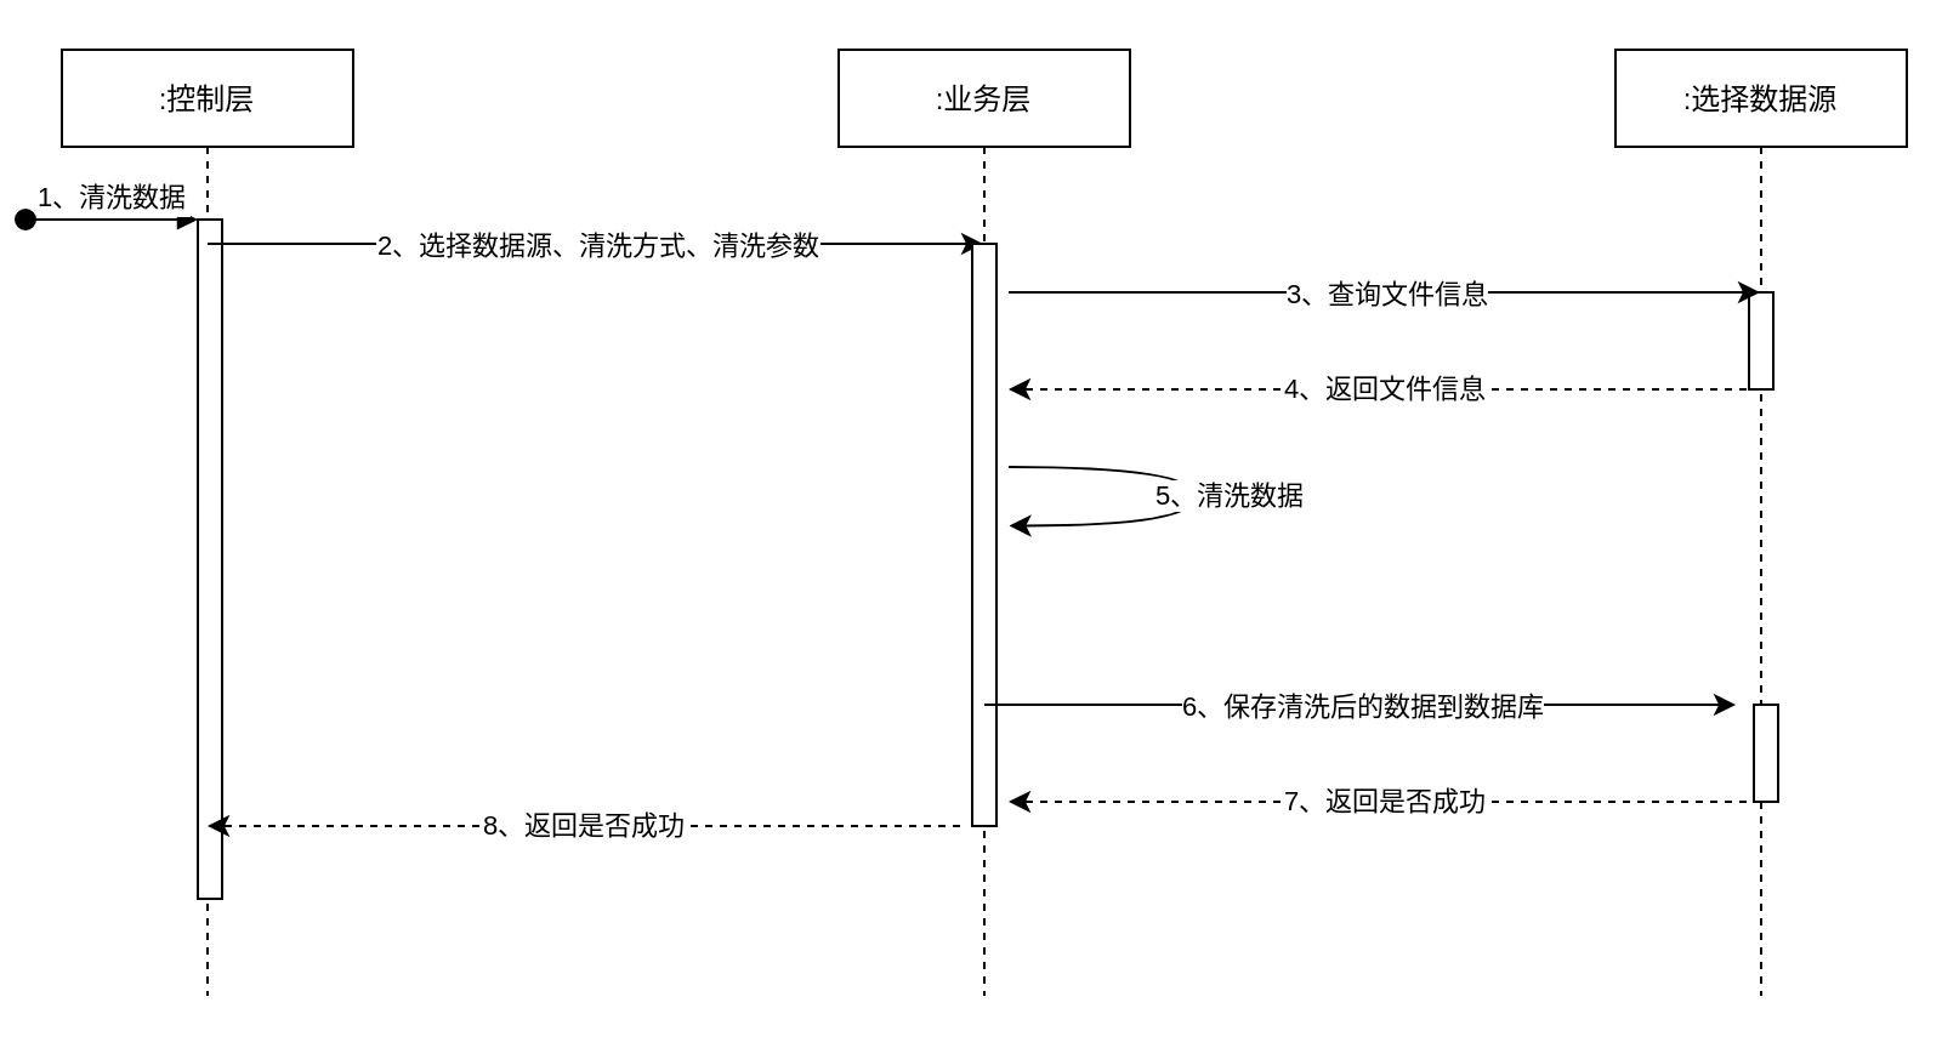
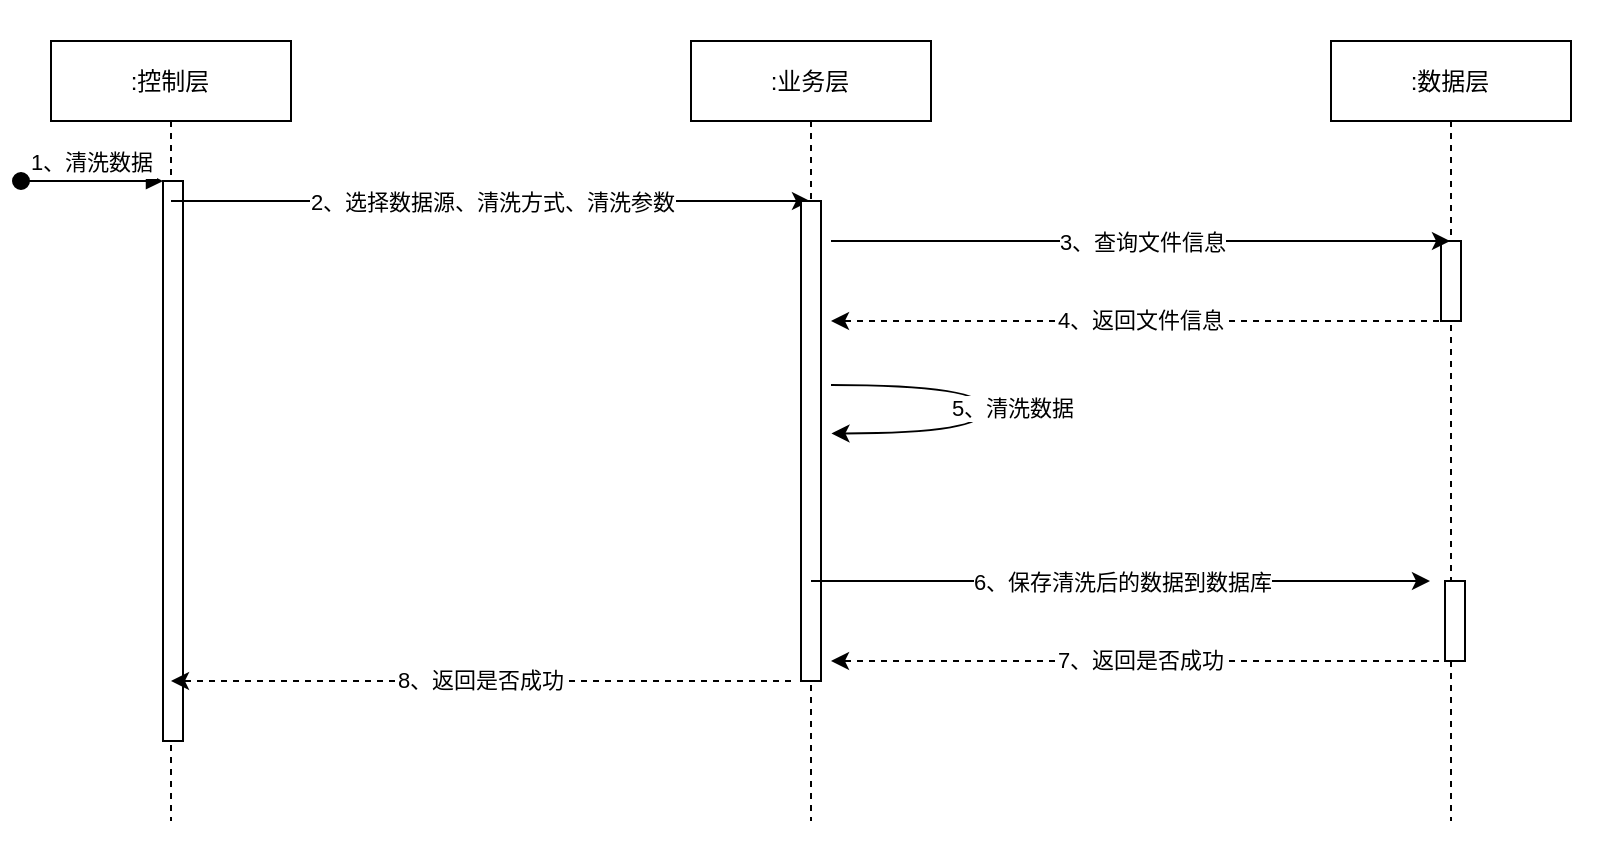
  <mxCell id="0" />
  <mxCell id="1" parent="0" />
  <mxCell id="2" value=":控制层" style="shape=umlLifeline;perimeter=lifelinePerimeter;container=1;collapsible=0;recursiveResize=0;rounded=0;shadow=0;strokeWidth=1;" vertex="1" parent="1"><mxGeometry x="20" y="20" width="120" height="390" as="geometry" /></mxCell>
  <mxCell id="3" value="" style="points=[];perimeter=orthogonalPerimeter;rounded=0;shadow=0;strokeWidth=1;" vertex="1" parent="2"><mxGeometry x="56" y="70" width="10" height="280" as="geometry" /></mxCell>
  <mxCell id="4" value="1、清洗数据" style="verticalAlign=bottom;startArrow=oval;endArrow=block;startSize=8;shadow=0;strokeWidth=1;" edge="1" parent="2" target="3"><mxGeometry relative="1" as="geometry"><mxPoint x="-15" y="70" as="sourcePoint" /></mxGeometry></mxCell>
  <mxCell id="5" value="" style="endArrow=classic;html=1;" edge="1" parent="2" target="7"><mxGeometry relative="1" as="geometry"><mxPoint x="60" y="80" as="sourcePoint" /><mxPoint x="160" y="80" as="targetPoint" /></mxGeometry></mxCell>
  <mxCell id="6" value="2、选择数据源、清洗方式、清洗参数" style="edgeLabel;resizable=0;html=1;align=center;verticalAlign=middle;" connectable="0" vertex="1" parent="5"><mxGeometry relative="1" as="geometry" /></mxCell>
  <mxCell id="7" value=":业务层" style="shape=umlLifeline;perimeter=lifelinePerimeter;container=1;collapsible=0;recursiveResize=0;rounded=0;shadow=0;strokeWidth=1;" vertex="1" parent="1"><mxGeometry x="340" y="20" width="120" height="390" as="geometry" /></mxCell>
  <mxCell id="8" value="" style="points=[];perimeter=orthogonalPerimeter;rounded=0;shadow=0;strokeWidth=1;" vertex="1" parent="7"><mxGeometry x="55" y="80" width="10" height="240" as="geometry" /></mxCell>
- <mxCell id="9" value=":选择数据源" style="shape=umlLifeline;perimeter=lifelinePerimeter;container=1;collapsible=0;recursiveResize=0;rounded=0;shadow=0;strokeWidth=1;" vertex="1" parent="1"><mxGeometry x="660" y="20" width="120" height="390" as="geometry" /></mxCell>
+ <mxCell id="9" value=":数据层" style="shape=umlLifeline;perimeter=lifelinePerimeter;container=1;collapsible=0;recursiveResize=0;rounded=0;shadow=0;strokeWidth=1;" vertex="1" parent="1"><mxGeometry x="660" y="20" width="120" height="390" as="geometry" /></mxCell>
  <mxCell id="10" value="" style="points=[];perimeter=orthogonalPerimeter;rounded=0;shadow=0;strokeWidth=1;" vertex="1" parent="9"><mxGeometry x="57" y="270" width="10" height="40" as="geometry" /></mxCell>
  <mxCell id="11" value="" style="points=[];perimeter=orthogonalPerimeter;rounded=0;shadow=0;strokeWidth=1;" vertex="1" parent="9"><mxGeometry x="55" y="100" width="10" height="40" as="geometry" /></mxCell>
  <mxCell id="12" value="8、返回是否成功" style="endArrow=classic;html=1;dashed=1;" edge="1" parent="1"><mxGeometry relative="1" as="geometry"><mxPoint x="390" y="340" as="sourcePoint" /><mxPoint x="80" y="340" as="targetPoint" /><Array as="points"><mxPoint x="250" y="340" /></Array></mxGeometry></mxCell>
  <mxCell id="13" value="" style="endArrow=classic;html=1;" edge="1" parent="1"><mxGeometry relative="1" as="geometry"><mxPoint x="400" y="290" as="sourcePoint" /><mxPoint x="709.5" y="290" as="targetPoint" /></mxGeometry></mxCell>
  <mxCell id="14" value="6、保存清洗后的数据到数据库" style="edgeLabel;resizable=0;html=1;align=center;verticalAlign=middle;" connectable="0" vertex="1" parent="13"><mxGeometry relative="1" as="geometry" /></mxCell>
  <mxCell id="15" value="7、返回是否成功" style="endArrow=classic;html=1;dashed=1;" edge="1" parent="1"><mxGeometry relative="1" as="geometry"><mxPoint x="720" y="330" as="sourcePoint" /><mxPoint x="410" y="330" as="targetPoint" /></mxGeometry></mxCell>
  <mxCell id="16" value="" style="endArrow=classic;html=1;" edge="1" parent="1"><mxGeometry relative="1" as="geometry"><mxPoint x="410" y="120" as="sourcePoint" /><mxPoint x="719.5" y="120" as="targetPoint" /></mxGeometry></mxCell>
  <mxCell id="17" value="3、查询文件信息" style="edgeLabel;resizable=0;html=1;align=center;verticalAlign=middle;" connectable="0" vertex="1" parent="16"><mxGeometry relative="1" as="geometry" /></mxCell>
  <mxCell id="18" value="4、返回文件信息" style="endArrow=classic;html=1;dashed=1;" edge="1" parent="1"><mxGeometry relative="1" as="geometry"><mxPoint x="720" y="160" as="sourcePoint" /><mxPoint x="410" y="160" as="targetPoint" /></mxGeometry></mxCell>
  <mxCell id="19" value="" style="endArrow=classic;html=1;edgeStyle=orthogonalEdgeStyle;curved=1;entryX=0.527;entryY=0.414;entryDx=0;entryDy=0;entryPerimeter=0;" edge="1" parent="1"><mxGeometry relative="1" as="geometry"><mxPoint x="410" y="192" as="sourcePoint" /><mxPoint x="410.24" y="216.2" as="targetPoint" /><Array as="points"><mxPoint x="487" y="192" /><mxPoint x="487" y="216" /></Array></mxGeometry></mxCell>
  <mxCell id="20" value="5、清洗数据" style="edgeLabel;resizable=0;html=1;align=center;verticalAlign=middle;" connectable="0" vertex="1" parent="19"><mxGeometry relative="1" as="geometry"><mxPoint x="13" y="-0.5" as="offset" /></mxGeometry></mxCell>
